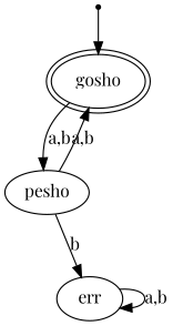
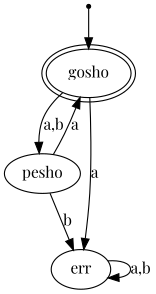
  digraph {
    fontname="Playfair Display"
    rankdir=TB
    node [fontname="Playfair Display"]
    edge [fontname="Playfair Display"]
    start [shape=point]
    gosho [peripheries=2]
    pesho
    err
    start -> gosho
    gosho -> pesho [label="a,b"]
-   pesho -> gosho [label="a,b"]
+   gosho -> err [label=a]
+   pesho -> gosho [label=a]
    pesho -> err [label=b]
    err -> err [label="a,b"]
  }
